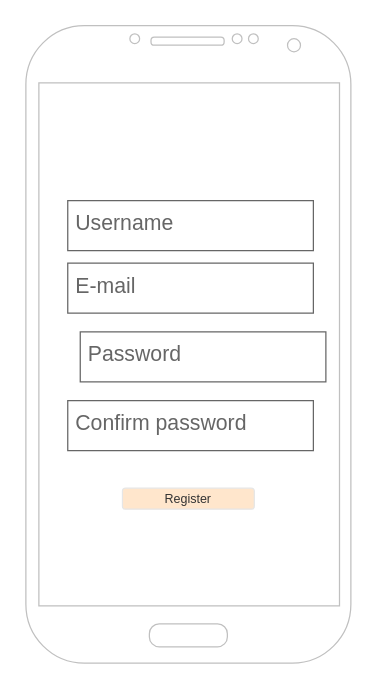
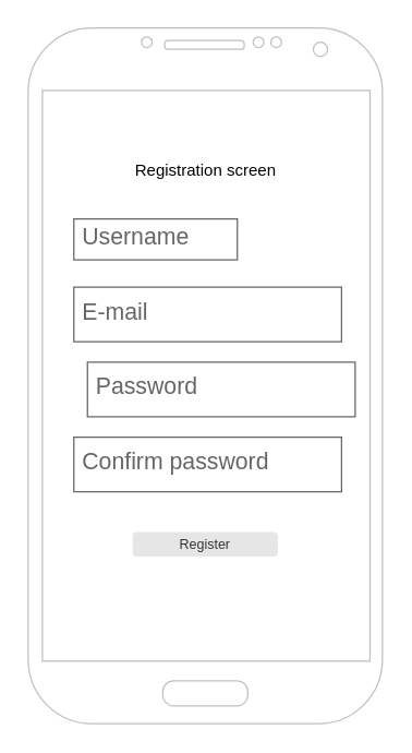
  <mxCell id="0" />
  <mxCell id="1" parent="0" />
  <mxCell id="2" value="" style="verticalLabelPosition=bottom;verticalAlign=top;html=1;shadow=0;dashed=0;strokeWidth=1;shape=mxgraph.android.phone2;strokeColor=#c0c0c0;" vertex="1" parent="1"><mxGeometry x="20" y="20" width="260" height="510" as="geometry" /></mxCell>
- <mxCell id="3" value="Register" style="rounded=1;html=1;shadow=0;dashed=0;whiteSpace=wrap;fontSize=10;fillColor=#ffe6cc;align=center;strokeColor=#E6E6E6;fontColor=#333333;" vertex="1" parent="1"><mxGeometry x="97.25" y="390" width="105.5" height="16.88" as="geometry" /></mxCell>
- <mxCell id="4" value="Username" style="strokeWidth=1;shadow=0;dashed=0;align=center;html=1;shape=mxgraph.mockup.text.textBox;fontColor=#666666;align=left;fontSize=17;spacingLeft=4;spacingTop=-3;strokeColor=#666666;mainText=" vertex="1" parent="1"><mxGeometry x="53.5" y="160" width="196.5" height="40" as="geometry" /></mxCell>
+ <mxCell id="3" value="Register" style="rounded=1;html=1;shadow=0;dashed=0;whiteSpace=wrap;fontSize=10;fillColor=#E6E6E6;align=center;strokeColor=#E6E6E6;fontColor=#333333;" vertex="1" parent="1"><mxGeometry x="97.25" y="390" width="105.5" height="16.88" as="geometry" /></mxCell>
+ <mxCell id="4" value="Username" style="strokeWidth=1;shadow=0;dashed=0;align=center;html=1;shape=mxgraph.mockup.text.textBox;fontColor=#666666;align=left;fontSize=17;spacingLeft=4;spacingTop=-3;strokeColor=#666666;mainText=" vertex="1" parent="1"><mxGeometry x="53.5" y="160" width="120" height="30" as="geometry" /></mxCell>
  <mxCell id="5" value="E-mail" style="strokeWidth=1;shadow=0;dashed=0;align=center;html=1;shape=mxgraph.mockup.text.textBox;fontColor=#666666;align=left;fontSize=17;spacingLeft=4;spacingTop=-3;strokeColor=#666666;mainText=" vertex="1" parent="1"><mxGeometry x="53.5" y="210" width="196.5" height="40" as="geometry" /></mxCell>
  <mxCell id="6" value="Password" style="strokeWidth=1;shadow=0;dashed=0;align=center;html=1;shape=mxgraph.mockup.text.textBox;fontColor=#666666;align=left;fontSize=17;spacingLeft=4;spacingTop=-3;strokeColor=#666666;mainText=" vertex="1" parent="1"><mxGeometry x="63.5" y="265" width="196.5" height="40" as="geometry" /></mxCell>
  <mxCell id="7" value="Confirm password" style="strokeWidth=1;shadow=0;dashed=0;align=center;html=1;shape=mxgraph.mockup.text.textBox;fontColor=#666666;align=left;fontSize=17;spacingLeft=4;spacingTop=-3;strokeColor=#666666;mainText=" vertex="1" parent="1"><mxGeometry x="53.5" y="320" width="196.5" height="40" as="geometry" /></mxCell>
+ <mxCell id="8" value="Registration screen" style="text;html=1;align=center;verticalAlign=middle;resizable=0;points=[];autosize=1;strokeColor=none;fillColor=none;" vertex="1" parent="1"><mxGeometry x="85" y="110" width="130" height="30" as="geometry" /></mxCell>
